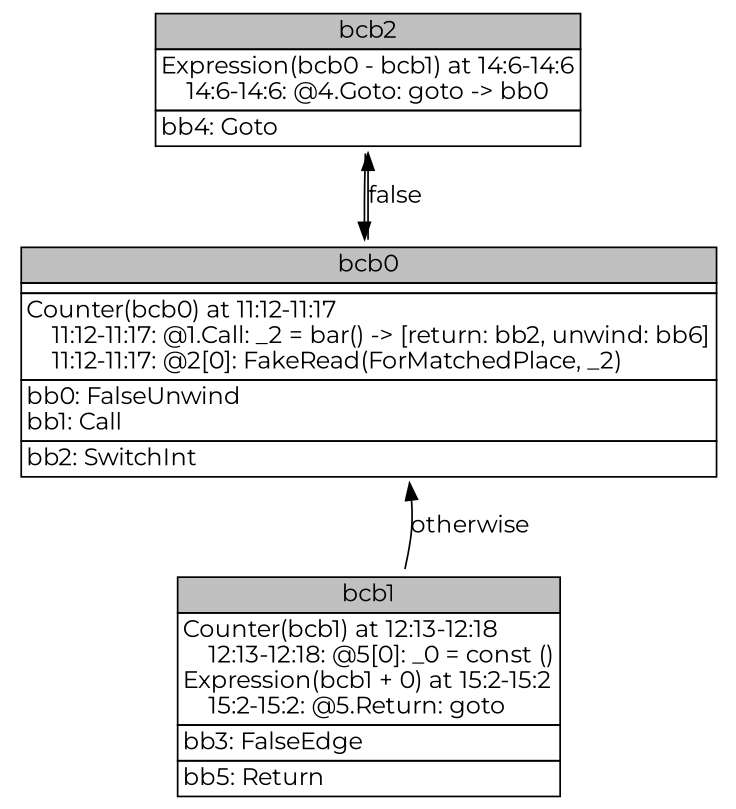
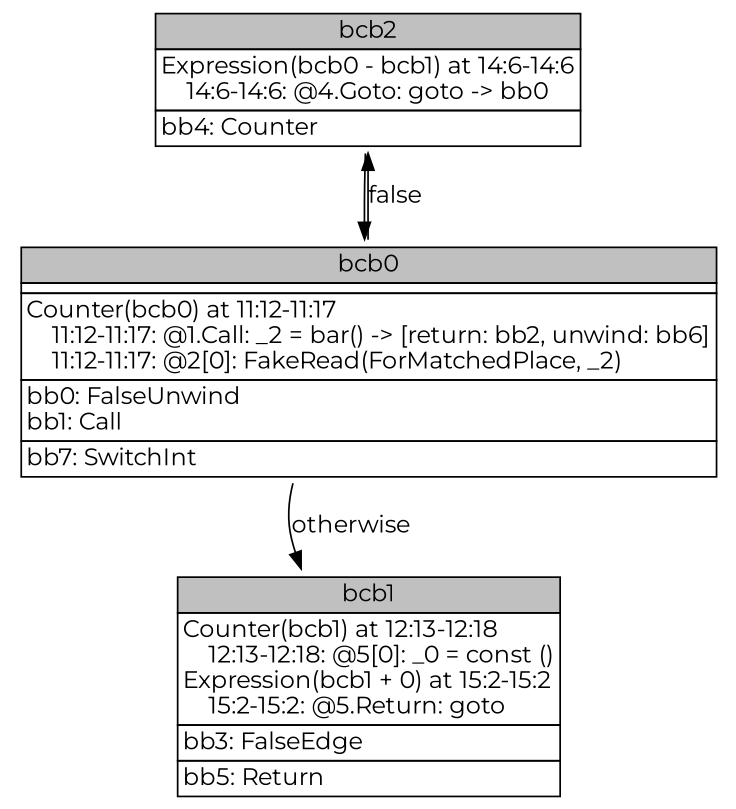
  digraph {
    fontname=Montserrat
    node [fontname=Montserrat shape=none]
    edge [fontname=Montserrat]
-   n1 [label=<<table border="0" cellborder="1" cellspacing="0"><tr><td bgcolor="gray" align="center" colspan="1">bcb2</td></tr><tr><td align="left" balign="left">Expression(bcb0 - bcb1) at 14:6-14:6<br/>    14:6-14:6: @4.Goto: goto -&gt; bb0</td></tr><tr><td align="left" balign="left">bb4: Goto</td></tr></table>>]
-   n2 [label=<<table border="0" cellborder="1" cellspacing="0"><tr><td bgcolor="gray" align="center" colspan="1">bcb0</td></tr><tr><td align="left" balign="left"></td></tr><tr><td align="left" balign="left">Counter(bcb0) at 11:12-11:17<br/>    11:12-11:17: @1.Call: _2 = bar() -&gt; [return: bb2, unwind: bb6]<br/>    11:12-11:17: @2[0]: FakeRead(ForMatchedPlace, _2)</td></tr><tr><td align="left" balign="left">bb0: FalseUnwind<br/>bb1: Call</td></tr><tr><td align="left" balign="left">bb2: SwitchInt</td></tr></table>>]
+   n1 [label=<<table border="0" cellborder="1" cellspacing="0"><tr><td bgcolor="gray" align="center" colspan="1">bcb2</td></tr><tr><td align="left" balign="left">Expression(bcb0 - bcb1) at 14:6-14:6<br/>    14:6-14:6: @4.Goto: goto -&gt; bb0</td></tr><tr><td align="left" balign="left">bb4: Counter</td></tr></table>>]
+   n2 [label=<<table border="0" cellborder="1" cellspacing="0"><tr><td bgcolor="gray" align="center" colspan="1">bcb0</td></tr><tr><td align="left" balign="left"></td></tr><tr><td align="left" balign="left">Counter(bcb0) at 11:12-11:17<br/>    11:12-11:17: @1.Call: _2 = bar() -&gt; [return: bb2, unwind: bb6]<br/>    11:12-11:17: @2[0]: FakeRead(ForMatchedPlace, _2)</td></tr><tr><td align="left" balign="left">bb0: FalseUnwind<br/>bb1: Call</td></tr><tr><td align="left" balign="left">bb7: SwitchInt</td></tr></table>>]
    n3 [label=<<table border="0" cellborder="1" cellspacing="0"><tr><td bgcolor="gray" align="center" colspan="1">bcb1</td></tr><tr><td align="left" balign="left">Counter(bcb1) at 12:13-12:18<br/>    12:13-12:18: @5[0]: _0 = const ()<br/>Expression(bcb1 + 0) at 15:2-15:2<br/>    15:2-15:2: @5.Return: goto</td></tr><tr><td align="left" balign="left">bb3: FalseEdge</td></tr><tr><td align="left" balign="left">bb5: Return</td></tr></table>>]
    n1 -> n2
    n2 -> n1 [label=<false>]
-   n3 -> n2 [label=<otherwise>]
+   n2 -> n3 [label=<otherwise>]
  }
